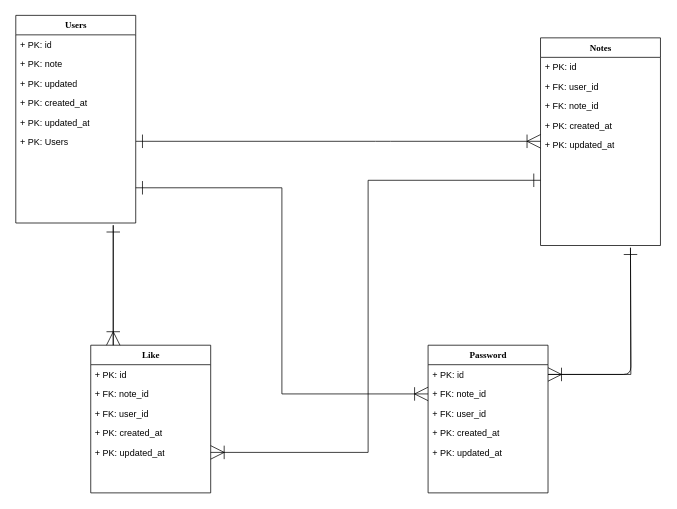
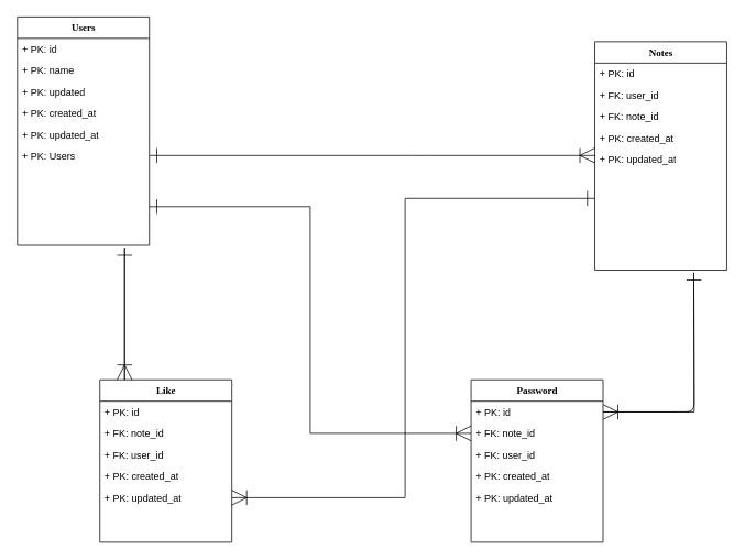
  <mxCell id="0" />
  <mxCell id="1" parent="0" />
  <mxCell id="2" style="edgeStyle=orthogonalEdgeStyle;html=1;labelBackgroundColor=none;startFill=0;startSize=8;endArrow=ERoneToMany;endFill=0;endSize=16;fontFamily=Verdana;fontSize=12;elbow=vertical;entryX=1;entryY=0.5;entryDx=0;entryDy=0;" parent="1" target="10" edge="1"><mxGeometry relative="1" as="geometry"><mxPoint x="840" y="330" as="sourcePoint" /></mxGeometry></mxCell>
  <mxCell id="3" value="Notes" style="swimlane;html=1;fontStyle=1;align=center;verticalAlign=top;childLayout=stackLayout;horizontal=1;startSize=26;horizontalStack=0;resizeParent=1;resizeLast=0;collapsible=1;marginBottom=0;swimlaneFillColor=#ffffff;rounded=0;shadow=0;comic=0;labelBackgroundColor=none;strokeWidth=1;fillColor=none;fontFamily=Verdana;fontSize=12" parent="1" vertex="1"><mxGeometry x="720" y="50" width="160" height="277" as="geometry" /></mxCell>
  <mxCell id="4" value="+ PK: id" style="text;html=1;strokeColor=none;fillColor=none;align=left;verticalAlign=top;spacingLeft=4;spacingRight=4;whiteSpace=wrap;overflow=hidden;rotatable=0;points=[[0,0.5],[1,0.5]];portConstraint=eastwest;" parent="3" vertex="1"><mxGeometry y="26" width="160" height="26" as="geometry" /></mxCell>
  <mxCell id="5" value="+ FK: user_id" style="text;html=1;strokeColor=none;fillColor=none;align=left;verticalAlign=top;spacingLeft=4;spacingRight=4;whiteSpace=wrap;overflow=hidden;rotatable=0;points=[[0,0.5],[1,0.5]];portConstraint=eastwest;" parent="3" vertex="1"><mxGeometry y="52" width="160" height="26" as="geometry" /></mxCell>
  <mxCell id="6" value="+ FK: note_id" style="text;html=1;strokeColor=none;fillColor=none;align=left;verticalAlign=top;spacingLeft=4;spacingRight=4;whiteSpace=wrap;overflow=hidden;rotatable=0;points=[[0,0.5],[1,0.5]];portConstraint=eastwest;" parent="3" vertex="1"><mxGeometry y="78" width="160" height="26" as="geometry" /></mxCell>
  <mxCell id="7" value="+ PK: created_at" style="text;html=1;strokeColor=none;fillColor=none;align=left;verticalAlign=top;spacingLeft=4;spacingRight=4;whiteSpace=wrap;overflow=hidden;rotatable=0;points=[[0,0.5],[1,0.5]];portConstraint=eastwest;" parent="3" vertex="1"><mxGeometry y="104" width="160" height="26" as="geometry" /></mxCell>
  <mxCell id="8" value="+ PK: updated_at" style="text;html=1;strokeColor=none;fillColor=none;align=left;verticalAlign=top;spacingLeft=4;spacingRight=4;whiteSpace=wrap;overflow=hidden;rotatable=0;points=[[0,0.5],[1,0.5]];portConstraint=eastwest;" parent="3" vertex="1"><mxGeometry y="130" width="160" height="26" as="geometry" /></mxCell>
  <mxCell id="9" value="Password" style="swimlane;html=1;fontStyle=1;align=center;verticalAlign=top;childLayout=stackLayout;horizontal=1;startSize=26;horizontalStack=0;resizeParent=1;resizeLast=0;collapsible=1;marginBottom=0;swimlaneFillColor=#ffffff;rounded=0;shadow=0;comic=0;labelBackgroundColor=none;strokeWidth=1;fillColor=none;fontFamily=Verdana;fontSize=12" parent="1" vertex="1"><mxGeometry x="570" y="460" width="160" height="197" as="geometry" /></mxCell>
  <mxCell id="10" value="+ PK: id" style="text;html=1;strokeColor=none;fillColor=none;align=left;verticalAlign=top;spacingLeft=4;spacingRight=4;whiteSpace=wrap;overflow=hidden;rotatable=0;points=[[0,0.5],[1,0.5]];portConstraint=eastwest;" parent="9" vertex="1"><mxGeometry y="26" width="160" height="26" as="geometry" /></mxCell>
  <mxCell id="11" value="+ FK: note_id" style="text;html=1;strokeColor=none;fillColor=none;align=left;verticalAlign=top;spacingLeft=4;spacingRight=4;whiteSpace=wrap;overflow=hidden;rotatable=0;points=[[0,0.5],[1,0.5]];portConstraint=eastwest;" parent="9" vertex="1"><mxGeometry y="52" width="160" height="26" as="geometry" /></mxCell>
  <mxCell id="12" value="+ FK: user_id" style="text;html=1;strokeColor=none;fillColor=none;align=left;verticalAlign=top;spacingLeft=4;spacingRight=4;whiteSpace=wrap;overflow=hidden;rotatable=0;points=[[0,0.5],[1,0.5]];portConstraint=eastwest;" parent="9" vertex="1"><mxGeometry y="78" width="160" height="26" as="geometry" /></mxCell>
  <mxCell id="13" value="+ PK: created_at" style="text;html=1;strokeColor=none;fillColor=none;align=left;verticalAlign=top;spacingLeft=4;spacingRight=4;whiteSpace=wrap;overflow=hidden;rotatable=0;points=[[0,0.5],[1,0.5]];portConstraint=eastwest;" parent="9" vertex="1"><mxGeometry y="104" width="160" height="26" as="geometry" /></mxCell>
  <mxCell id="14" value="+ PK: updated_at" style="text;html=1;strokeColor=none;fillColor=none;align=left;verticalAlign=top;spacingLeft=4;spacingRight=4;whiteSpace=wrap;overflow=hidden;rotatable=0;points=[[0,0.5],[1,0.5]];portConstraint=eastwest;" parent="9" vertex="1"><mxGeometry y="130" width="160" height="26" as="geometry" /></mxCell>
  <mxCell id="15" style="edgeStyle=elbowEdgeStyle;html=1;labelBackgroundColor=none;startFill=0;startSize=16;endArrow=ERoneToMany;endFill=0;endSize=16;fontFamily=Verdana;fontSize=12;elbow=vertical;startArrow=ERone;targetPerimeterSpacing=16;sourcePerimeterSpacing=16;strokeWidth=1;" parent="1" edge="1"><mxGeometry relative="1" as="geometry"><mxPoint x="180" y="188" as="sourcePoint" /><mxPoint x="720" y="188" as="targetPoint" /><Array as="points"><mxPoint x="510" y="188" /></Array></mxGeometry></mxCell>
  <mxCell id="16" style="edgeStyle=orthogonalEdgeStyle;rounded=0;orthogonalLoop=1;jettySize=auto;html=1;exitX=1;exitY=0.5;exitDx=0;exitDy=0;endArrow=ERone;endFill=0;endSize=16;" parent="1" source="10" edge="1"><mxGeometry relative="1" as="geometry"><mxPoint x="840" y="330" as="targetPoint" /></mxGeometry></mxCell>
  <mxCell id="17" value="Users" style="swimlane;html=1;fontStyle=1;align=center;verticalAlign=top;childLayout=stackLayout;horizontal=1;startSize=26;horizontalStack=0;resizeParent=1;resizeLast=0;collapsible=1;marginBottom=0;swimlaneFillColor=#ffffff;rounded=0;shadow=0;comic=0;labelBackgroundColor=none;strokeWidth=1;fillColor=none;fontFamily=Verdana;fontSize=12" parent="1" vertex="1"><mxGeometry x="20" y="20" width="160" height="277" as="geometry" /></mxCell>
  <mxCell id="18" value="+ PK: id" style="text;html=1;strokeColor=none;fillColor=none;align=left;verticalAlign=top;spacingLeft=4;spacingRight=4;whiteSpace=wrap;overflow=hidden;rotatable=0;points=[[0,0.5],[1,0.5]];portConstraint=eastwest;" parent="17" vertex="1"><mxGeometry y="26" width="160" height="26" as="geometry" /></mxCell>
- <mxCell id="19" value="+ PK: note" style="text;html=1;strokeColor=none;fillColor=none;align=left;verticalAlign=top;spacingLeft=4;spacingRight=4;whiteSpace=wrap;overflow=hidden;rotatable=0;points=[[0,0.5],[1,0.5]];portConstraint=eastwest;" parent="17" vertex="1"><mxGeometry y="52" width="160" height="26" as="geometry" /></mxCell>
+ <mxCell id="19" value="+ PK: name" style="text;html=1;strokeColor=none;fillColor=none;align=left;verticalAlign=top;spacingLeft=4;spacingRight=4;whiteSpace=wrap;overflow=hidden;rotatable=0;points=[[0,0.5],[1,0.5]];portConstraint=eastwest;" parent="17" vertex="1"><mxGeometry y="52" width="160" height="26" as="geometry" /></mxCell>
  <mxCell id="20" value="+ PK: updated" style="text;html=1;strokeColor=none;fillColor=none;align=left;verticalAlign=top;spacingLeft=4;spacingRight=4;whiteSpace=wrap;overflow=hidden;rotatable=0;points=[[0,0.5],[1,0.5]];portConstraint=eastwest;" parent="17" vertex="1"><mxGeometry y="78" width="160" height="26" as="geometry" /></mxCell>
  <mxCell id="21" value="+ PK: created_at" style="text;html=1;strokeColor=none;fillColor=none;align=left;verticalAlign=top;spacingLeft=4;spacingRight=4;whiteSpace=wrap;overflow=hidden;rotatable=0;points=[[0,0.5],[1,0.5]];portConstraint=eastwest;" parent="17" vertex="1"><mxGeometry y="104" width="160" height="26" as="geometry" /></mxCell>
  <mxCell id="22" value="+ PK: updated_at" style="text;html=1;strokeColor=none;fillColor=none;align=left;verticalAlign=top;spacingLeft=4;spacingRight=4;whiteSpace=wrap;overflow=hidden;rotatable=0;points=[[0,0.5],[1,0.5]];portConstraint=eastwest;" parent="17" vertex="1"><mxGeometry y="130" width="160" height="26" as="geometry" /></mxCell>
  <mxCell id="23" value="+ PK: Users" style="text;html=1;strokeColor=none;fillColor=none;align=left;verticalAlign=top;spacingLeft=4;spacingRight=4;whiteSpace=wrap;overflow=hidden;rotatable=0;points=[[0,0.5],[1,0.5]];portConstraint=eastwest;" vertex="1" parent="17"><mxGeometry y="156" width="160" height="26" as="geometry" /></mxCell>
  <mxCell id="24" value="Like" style="swimlane;html=1;fontStyle=1;align=center;verticalAlign=top;childLayout=stackLayout;horizontal=1;startSize=26;horizontalStack=0;resizeParent=1;resizeLast=0;collapsible=1;marginBottom=0;swimlaneFillColor=#ffffff;rounded=0;shadow=0;comic=0;labelBackgroundColor=none;strokeWidth=1;fillColor=none;fontFamily=Verdana;fontSize=12" vertex="1" parent="1"><mxGeometry x="120" y="460" width="160" height="197" as="geometry" /></mxCell>
  <mxCell id="25" value="+ PK: id" style="text;html=1;strokeColor=none;fillColor=none;align=left;verticalAlign=top;spacingLeft=4;spacingRight=4;whiteSpace=wrap;overflow=hidden;rotatable=0;points=[[0,0.5],[1,0.5]];portConstraint=eastwest;" vertex="1" parent="24"><mxGeometry y="26" width="160" height="26" as="geometry" /></mxCell>
  <mxCell id="26" value="+ FK: note_id" style="text;html=1;strokeColor=none;fillColor=none;align=left;verticalAlign=top;spacingLeft=4;spacingRight=4;whiteSpace=wrap;overflow=hidden;rotatable=0;points=[[0,0.5],[1,0.5]];portConstraint=eastwest;" vertex="1" parent="24"><mxGeometry y="52" width="160" height="26" as="geometry" /></mxCell>
  <mxCell id="27" value="+ FK: user_id" style="text;html=1;strokeColor=none;fillColor=none;align=left;verticalAlign=top;spacingLeft=4;spacingRight=4;whiteSpace=wrap;overflow=hidden;rotatable=0;points=[[0,0.5],[1,0.5]];portConstraint=eastwest;" vertex="1" parent="24"><mxGeometry y="78" width="160" height="26" as="geometry" /></mxCell>
  <mxCell id="28" value="+ PK: created_at" style="text;html=1;strokeColor=none;fillColor=none;align=left;verticalAlign=top;spacingLeft=4;spacingRight=4;whiteSpace=wrap;overflow=hidden;rotatable=0;points=[[0,0.5],[1,0.5]];portConstraint=eastwest;" vertex="1" parent="24"><mxGeometry y="104" width="160" height="26" as="geometry" /></mxCell>
  <mxCell id="29" value="+ PK: updated_at" style="text;html=1;strokeColor=none;fillColor=none;align=left;verticalAlign=top;spacingLeft=4;spacingRight=4;whiteSpace=wrap;overflow=hidden;rotatable=0;points=[[0,0.5],[1,0.5]];portConstraint=eastwest;" vertex="1" parent="24"><mxGeometry y="130" width="160" height="26" as="geometry" /></mxCell>
  <mxCell id="30" style="edgeStyle=orthogonalEdgeStyle;rounded=0;orthogonalLoop=1;jettySize=auto;html=1;endArrow=ERone;endFill=0;endSize=16;startSize=16;" edge="1" parent="1"><mxGeometry relative="1" as="geometry"><mxPoint x="150" y="300" as="targetPoint" /><mxPoint x="150" y="460" as="sourcePoint" /><Array as="points"><mxPoint x="150" y="460" /></Array></mxGeometry></mxCell>
  <mxCell id="31" value="" style="endArrow=none;html=1;rounded=0;startSize=16;endFill=0;startArrow=ERoneToMany;startFill=0;" edge="1" parent="1"><mxGeometry width="50" height="50" relative="1" as="geometry"><mxPoint x="150" y="460" as="sourcePoint" /><mxPoint x="150" y="300" as="targetPoint" /></mxGeometry></mxCell>
  <mxCell id="32" value="" style="endArrow=ERone;html=1;rounded=0;startSize=16;endSize=16;strokeColor=default;edgeStyle=elbowEdgeStyle;exitX=0;exitY=0.5;exitDx=0;exitDy=0;startArrow=ERoneToMany;startFill=0;endFill=0;" edge="1" parent="1" source="11"><mxGeometry width="50" height="50" relative="1" as="geometry"><mxPoint x="650" y="300" as="sourcePoint" /><mxPoint x="180" y="250" as="targetPoint" /></mxGeometry></mxCell>
  <mxCell id="33" value="" style="endArrow=ERone;html=1;rounded=0;startSize=16;endSize=16;strokeColor=default;edgeStyle=orthogonalEdgeStyle;startArrow=ERoneToMany;startFill=0;endFill=0;" edge="1" parent="1"><mxGeometry width="50" height="50" relative="1" as="geometry"><mxPoint x="280" y="603" as="sourcePoint" /><mxPoint x="720" y="240" as="targetPoint" /><Array as="points"><mxPoint x="490" y="603" /><mxPoint x="490" y="240" /></Array></mxGeometry></mxCell>
